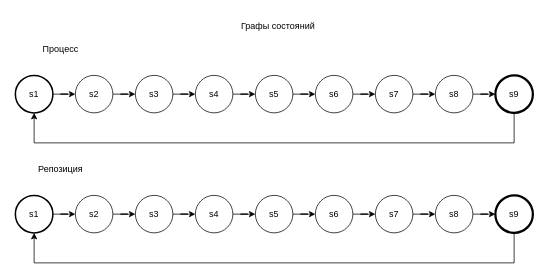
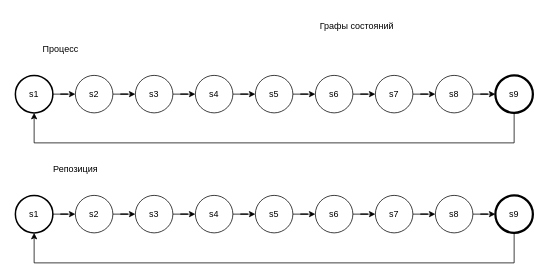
  <mxCell id="0" />
  <mxCell id="1" parent="0" />
  <mxCell id="2" style="edgeStyle=orthogonalEdgeStyle;rounded=0;orthogonalLoop=1;jettySize=auto;html=1;entryX=0;entryY=0.5;entryDx=0;entryDy=0;" edge="1" parent="1" source="3" target="5"><mxGeometry relative="1" as="geometry" /></mxCell>
  <mxCell id="3" value="s1" style="ellipse;whiteSpace=wrap;html=1;strokeWidth=2;" vertex="1" parent="1"><mxGeometry x="20" y="100" width="50" height="50" as="geometry" /></mxCell>
  <mxCell id="4" style="edgeStyle=orthogonalEdgeStyle;rounded=0;orthogonalLoop=1;jettySize=auto;html=1;entryX=0;entryY=0.5;entryDx=0;entryDy=0;" edge="1" parent="1" source="5" target="7"><mxGeometry relative="1" as="geometry" /></mxCell>
  <mxCell id="5" value="s2" style="ellipse;whiteSpace=wrap;html=1;" vertex="1" parent="1"><mxGeometry x="100" y="100" width="50" height="50" as="geometry" /></mxCell>
  <mxCell id="6" style="edgeStyle=orthogonalEdgeStyle;rounded=0;orthogonalLoop=1;jettySize=auto;html=1;entryX=0;entryY=0.5;entryDx=0;entryDy=0;" edge="1" parent="1" source="7" target="9"><mxGeometry relative="1" as="geometry" /></mxCell>
  <mxCell id="7" value="s3" style="ellipse;whiteSpace=wrap;html=1;" vertex="1" parent="1"><mxGeometry x="180" y="100" width="50" height="50" as="geometry" /></mxCell>
  <mxCell id="8" style="edgeStyle=orthogonalEdgeStyle;rounded=0;orthogonalLoop=1;jettySize=auto;html=1;entryX=0;entryY=0.5;entryDx=0;entryDy=0;" edge="1" parent="1" source="9" target="11"><mxGeometry relative="1" as="geometry" /></mxCell>
  <mxCell id="9" value="s4" style="ellipse;whiteSpace=wrap;html=1;" vertex="1" parent="1"><mxGeometry x="260" y="100" width="50" height="50" as="geometry" /></mxCell>
  <mxCell id="10" style="edgeStyle=orthogonalEdgeStyle;rounded=0;orthogonalLoop=1;jettySize=auto;html=1;entryX=0;entryY=0.5;entryDx=0;entryDy=0;" edge="1" parent="1" source="11" target="13"><mxGeometry relative="1" as="geometry" /></mxCell>
  <mxCell id="11" value="s5" style="ellipse;whiteSpace=wrap;html=1;" vertex="1" parent="1"><mxGeometry x="340" y="100" width="50" height="50" as="geometry" /></mxCell>
  <mxCell id="12" style="edgeStyle=orthogonalEdgeStyle;rounded=0;orthogonalLoop=1;jettySize=auto;html=1;entryX=0;entryY=0.5;entryDx=0;entryDy=0;" edge="1" parent="1" source="13" target="15"><mxGeometry relative="1" as="geometry" /></mxCell>
  <mxCell id="13" value="s6" style="ellipse;whiteSpace=wrap;html=1;" vertex="1" parent="1"><mxGeometry x="420" y="100" width="50" height="50" as="geometry" /></mxCell>
  <mxCell id="14" style="edgeStyle=orthogonalEdgeStyle;rounded=0;orthogonalLoop=1;jettySize=auto;html=1;entryX=0;entryY=0.5;entryDx=0;entryDy=0;" edge="1" parent="1" source="15" target="17"><mxGeometry relative="1" as="geometry" /></mxCell>
  <mxCell id="15" value="s7" style="ellipse;whiteSpace=wrap;html=1;" vertex="1" parent="1"><mxGeometry x="500" y="100" width="50" height="50" as="geometry" /></mxCell>
  <mxCell id="16" style="edgeStyle=orthogonalEdgeStyle;rounded=0;orthogonalLoop=1;jettySize=auto;html=1;entryX=0;entryY=0.5;entryDx=0;entryDy=0;" edge="1" parent="1" source="17" target="18"><mxGeometry relative="1" as="geometry" /></mxCell>
  <mxCell id="17" value="s8" style="ellipse;whiteSpace=wrap;html=1;" vertex="1" parent="1"><mxGeometry x="580" y="100" width="50" height="50" as="geometry" /></mxCell>
  <mxCell id="18" value="s9" style="ellipse;whiteSpace=wrap;html=1;strokeWidth=3;" vertex="1" parent="1"><mxGeometry x="660" y="100" width="50" height="50" as="geometry" /></mxCell>
  <mxCell id="19" value="" style="endArrow=none;html=1;rounded=0;entryX=0.5;entryY=1;entryDx=0;entryDy=0;" edge="1" parent="1" target="18"><mxGeometry width="50" height="50" relative="1" as="geometry"><mxPoint x="685" y="190" as="sourcePoint" /><mxPoint x="380" y="210" as="targetPoint" /></mxGeometry></mxCell>
  <mxCell id="20" value="" style="endArrow=none;html=1;rounded=0;" edge="1" parent="1"><mxGeometry width="50" height="50" relative="1" as="geometry"><mxPoint x="45" y="190" as="sourcePoint" /><mxPoint x="685" y="190" as="targetPoint" /></mxGeometry></mxCell>
  <mxCell id="21" value="" style="endArrow=classic;html=1;rounded=0;entryX=0.5;entryY=1;entryDx=0;entryDy=0;" edge="1" parent="1" target="3"><mxGeometry width="50" height="50" relative="1" as="geometry"><mxPoint x="45" y="190" as="sourcePoint" /><mxPoint x="380" y="210" as="targetPoint" /></mxGeometry></mxCell>
- <mxCell id="22" value="Графы состояний" style="text;html=1;align=center;verticalAlign=middle;resizable=0;points=[];autosize=1;strokeColor=none;fillColor=none;" vertex="1" parent="1"><mxGeometry x="310" y="20" width="120" height="30" as="geometry" /></mxCell>
+ <mxCell id="22" value="Графы состояний" style="text;html=1;align=center;verticalAlign=middle;resizable=0;points=[];autosize=1;strokeColor=none;fillColor=none;" vertex="1" parent="1"><mxGeometry x="415" y="20" width="120" height="30" as="geometry" /></mxCell>
  <mxCell id="23" value="Процесс" style="text;html=1;align=center;verticalAlign=middle;resizable=0;points=[];autosize=1;strokeColor=none;fillColor=none;" vertex="1" parent="1"><mxGeometry x="45" y="50" width="70" height="30" as="geometry" /></mxCell>
- <mxCell id="24" value="Репозиция" style="text;html=1;align=center;verticalAlign=middle;resizable=0;points=[];autosize=1;strokeColor=none;fillColor=none;" vertex="1" parent="1"><mxGeometry x="40" y="210" width="80" height="30" as="geometry" /></mxCell>
+ <mxCell id="24" value="Репозиция" style="text;html=1;align=center;verticalAlign=middle;resizable=0;points=[];autosize=1;strokeColor=none;fillColor=none;" vertex="1" parent="1"><mxGeometry x="60" y="210" width="80" height="30" as="geometry" /></mxCell>
  <mxCell id="25" style="edgeStyle=orthogonalEdgeStyle;rounded=0;orthogonalLoop=1;jettySize=auto;html=1;entryX=0;entryY=0.5;entryDx=0;entryDy=0;" edge="1" parent="1" source="26" target="28"><mxGeometry relative="1" as="geometry" /></mxCell>
  <mxCell id="26" value="s1" style="ellipse;whiteSpace=wrap;html=1;strokeWidth=2;" vertex="1" parent="1"><mxGeometry x="20" y="260" width="50" height="50" as="geometry" /></mxCell>
  <mxCell id="27" style="edgeStyle=orthogonalEdgeStyle;rounded=0;orthogonalLoop=1;jettySize=auto;html=1;entryX=0;entryY=0.5;entryDx=0;entryDy=0;" edge="1" parent="1" source="28" target="30"><mxGeometry relative="1" as="geometry" /></mxCell>
  <mxCell id="28" value="s2" style="ellipse;whiteSpace=wrap;html=1;" vertex="1" parent="1"><mxGeometry x="100" y="260" width="50" height="50" as="geometry" /></mxCell>
  <mxCell id="29" style="edgeStyle=orthogonalEdgeStyle;rounded=0;orthogonalLoop=1;jettySize=auto;html=1;entryX=0;entryY=0.5;entryDx=0;entryDy=0;" edge="1" parent="1" source="30" target="32"><mxGeometry relative="1" as="geometry" /></mxCell>
  <mxCell id="30" value="s3" style="ellipse;whiteSpace=wrap;html=1;" vertex="1" parent="1"><mxGeometry x="180" y="260" width="50" height="50" as="geometry" /></mxCell>
  <mxCell id="31" style="edgeStyle=orthogonalEdgeStyle;rounded=0;orthogonalLoop=1;jettySize=auto;html=1;entryX=0;entryY=0.5;entryDx=0;entryDy=0;" edge="1" parent="1" source="32" target="34"><mxGeometry relative="1" as="geometry" /></mxCell>
  <mxCell id="32" value="s4" style="ellipse;whiteSpace=wrap;html=1;" vertex="1" parent="1"><mxGeometry x="260" y="260" width="50" height="50" as="geometry" /></mxCell>
  <mxCell id="33" style="edgeStyle=orthogonalEdgeStyle;rounded=0;orthogonalLoop=1;jettySize=auto;html=1;entryX=0;entryY=0.5;entryDx=0;entryDy=0;" edge="1" parent="1" source="34" target="36"><mxGeometry relative="1" as="geometry" /></mxCell>
  <mxCell id="34" value="s5" style="ellipse;whiteSpace=wrap;html=1;" vertex="1" parent="1"><mxGeometry x="340" y="260" width="50" height="50" as="geometry" /></mxCell>
  <mxCell id="35" style="edgeStyle=orthogonalEdgeStyle;rounded=0;orthogonalLoop=1;jettySize=auto;html=1;entryX=0;entryY=0.5;entryDx=0;entryDy=0;" edge="1" parent="1" source="36" target="38"><mxGeometry relative="1" as="geometry" /></mxCell>
  <mxCell id="36" value="s6" style="ellipse;whiteSpace=wrap;html=1;" vertex="1" parent="1"><mxGeometry x="420" y="260" width="50" height="50" as="geometry" /></mxCell>
  <mxCell id="37" style="edgeStyle=orthogonalEdgeStyle;rounded=0;orthogonalLoop=1;jettySize=auto;html=1;entryX=0;entryY=0.5;entryDx=0;entryDy=0;" edge="1" parent="1" source="38" target="40"><mxGeometry relative="1" as="geometry" /></mxCell>
  <mxCell id="38" value="s7" style="ellipse;whiteSpace=wrap;html=1;" vertex="1" parent="1"><mxGeometry x="500" y="260" width="50" height="50" as="geometry" /></mxCell>
  <mxCell id="39" style="edgeStyle=orthogonalEdgeStyle;rounded=0;orthogonalLoop=1;jettySize=auto;html=1;entryX=0;entryY=0.5;entryDx=0;entryDy=0;" edge="1" parent="1" source="40" target="41"><mxGeometry relative="1" as="geometry" /></mxCell>
  <mxCell id="40" value="s8" style="ellipse;whiteSpace=wrap;html=1;" vertex="1" parent="1"><mxGeometry x="580" y="260" width="50" height="50" as="geometry" /></mxCell>
  <mxCell id="41" value="s9" style="ellipse;whiteSpace=wrap;html=1;strokeWidth=3;" vertex="1" parent="1"><mxGeometry x="660" y="260" width="50" height="50" as="geometry" /></mxCell>
  <mxCell id="42" value="" style="endArrow=none;html=1;rounded=0;entryX=0.5;entryY=1;entryDx=0;entryDy=0;" edge="1" parent="1" target="41"><mxGeometry width="50" height="50" relative="1" as="geometry"><mxPoint x="685" y="350" as="sourcePoint" /><mxPoint x="380" y="370" as="targetPoint" /></mxGeometry></mxCell>
  <mxCell id="43" value="" style="endArrow=none;html=1;rounded=0;" edge="1" parent="1"><mxGeometry width="50" height="50" relative="1" as="geometry"><mxPoint x="45" y="350" as="sourcePoint" /><mxPoint x="685" y="350" as="targetPoint" /></mxGeometry></mxCell>
  <mxCell id="44" value="" style="endArrow=classic;html=1;rounded=0;entryX=0.5;entryY=1;entryDx=0;entryDy=0;" edge="1" parent="1" target="26"><mxGeometry width="50" height="50" relative="1" as="geometry"><mxPoint x="45" y="350" as="sourcePoint" /><mxPoint x="380" y="370" as="targetPoint" /></mxGeometry></mxCell>
